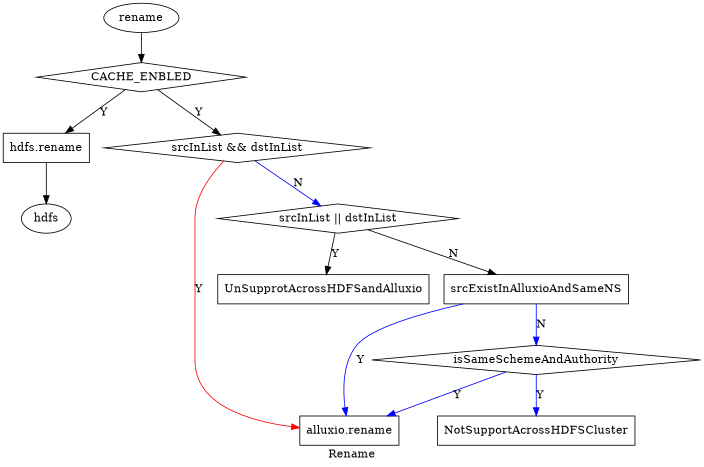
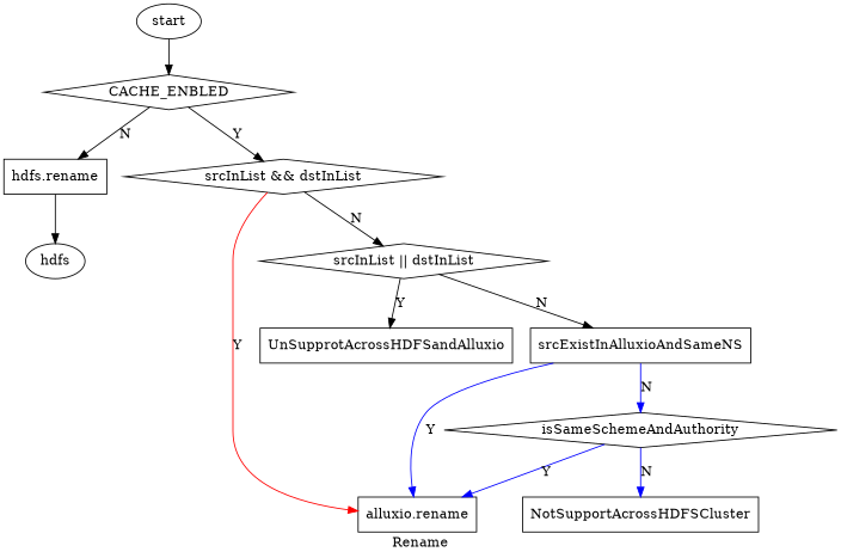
  digraph {
    label=Rename
    node [shape=box]
    CACHE_ENBLED [shape=diamond]
    n2 [label="hdfs.rename"]
    n3 [label="srcInList && dstInList" shape=diamond]
    n4 [label=hdfs shape=ellipse]
    n5 [label="alluxio.rename"]
    n6 [label="srcInList || dstInList" shape=diamond]
-   start [shape=ellipse label=rename]
+   start [shape=ellipse]
    n8 [label=isSameSchemeAndAuthority shape=diamond]
    n9 [label=NotSupportAcrossHDFSCluster]
    n10 [label=UnSupprotAcrossHDFSandAlluxio]
    n11 [label=srcExistInAlluxioAndSameNS]
-   CACHE_ENBLED -> n2 [label=Y]
+   CACHE_ENBLED -> n2 [label=N]
    CACHE_ENBLED -> n3 [label=Y]
    n2 -> n4
    n3 -> n5 [color=red label=Y]
-   n3 -> n6 [label=N color=blue]
+   n3 -> n6 [label=N]
    n6 -> n10 [label=Y]
    n6 -> n11 [label=N]
    start -> CACHE_ENBLED
    n8 -> n5 [color=blue label=Y]
-   n8 -> n9 [color=blue label=Y]
+   n8 -> n9 [color=blue label=N]
    n11 -> n5 [color=blue label=Y]
    n11 -> n8 [color=blue label=N]
  }
